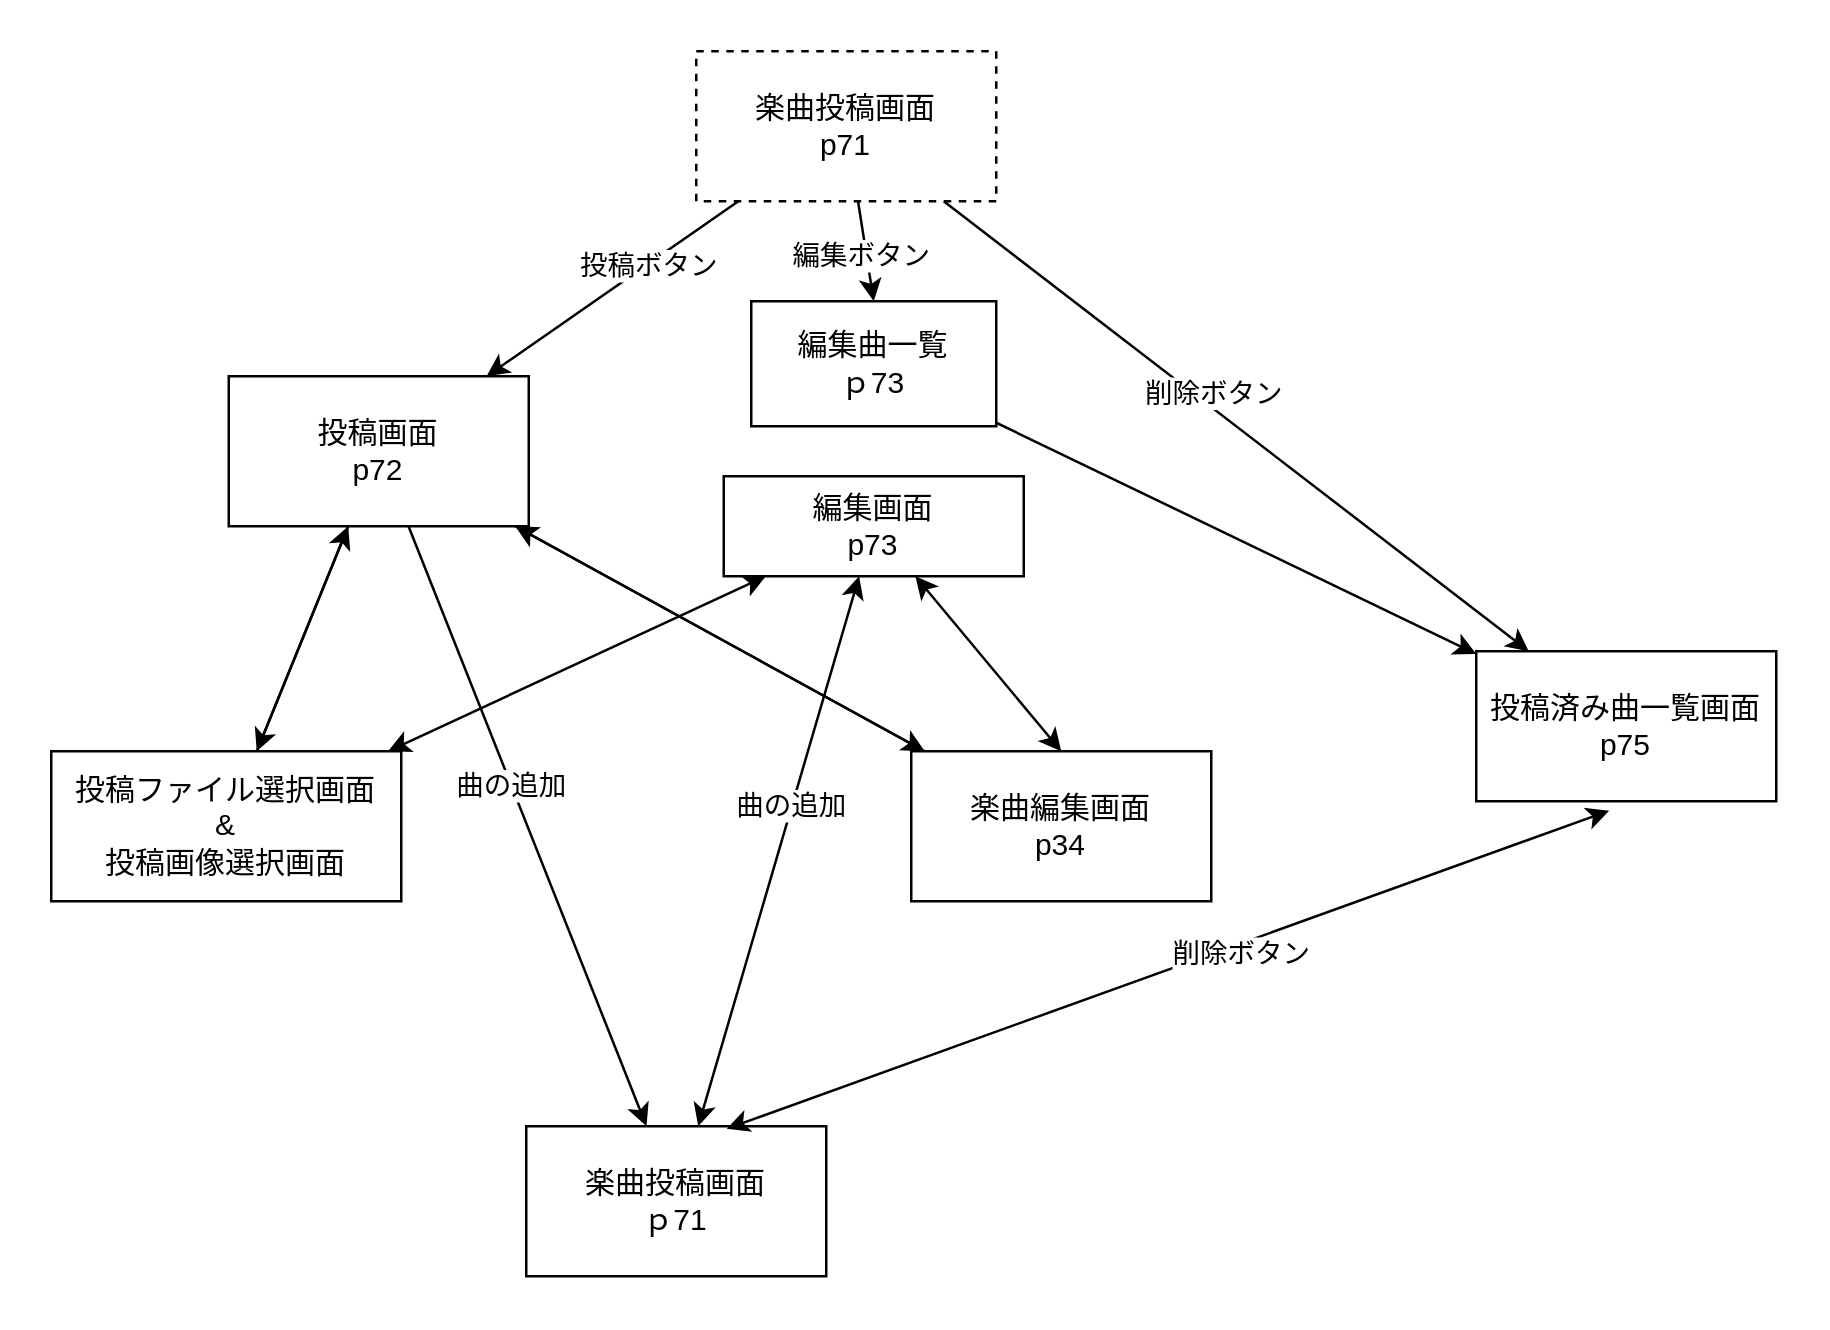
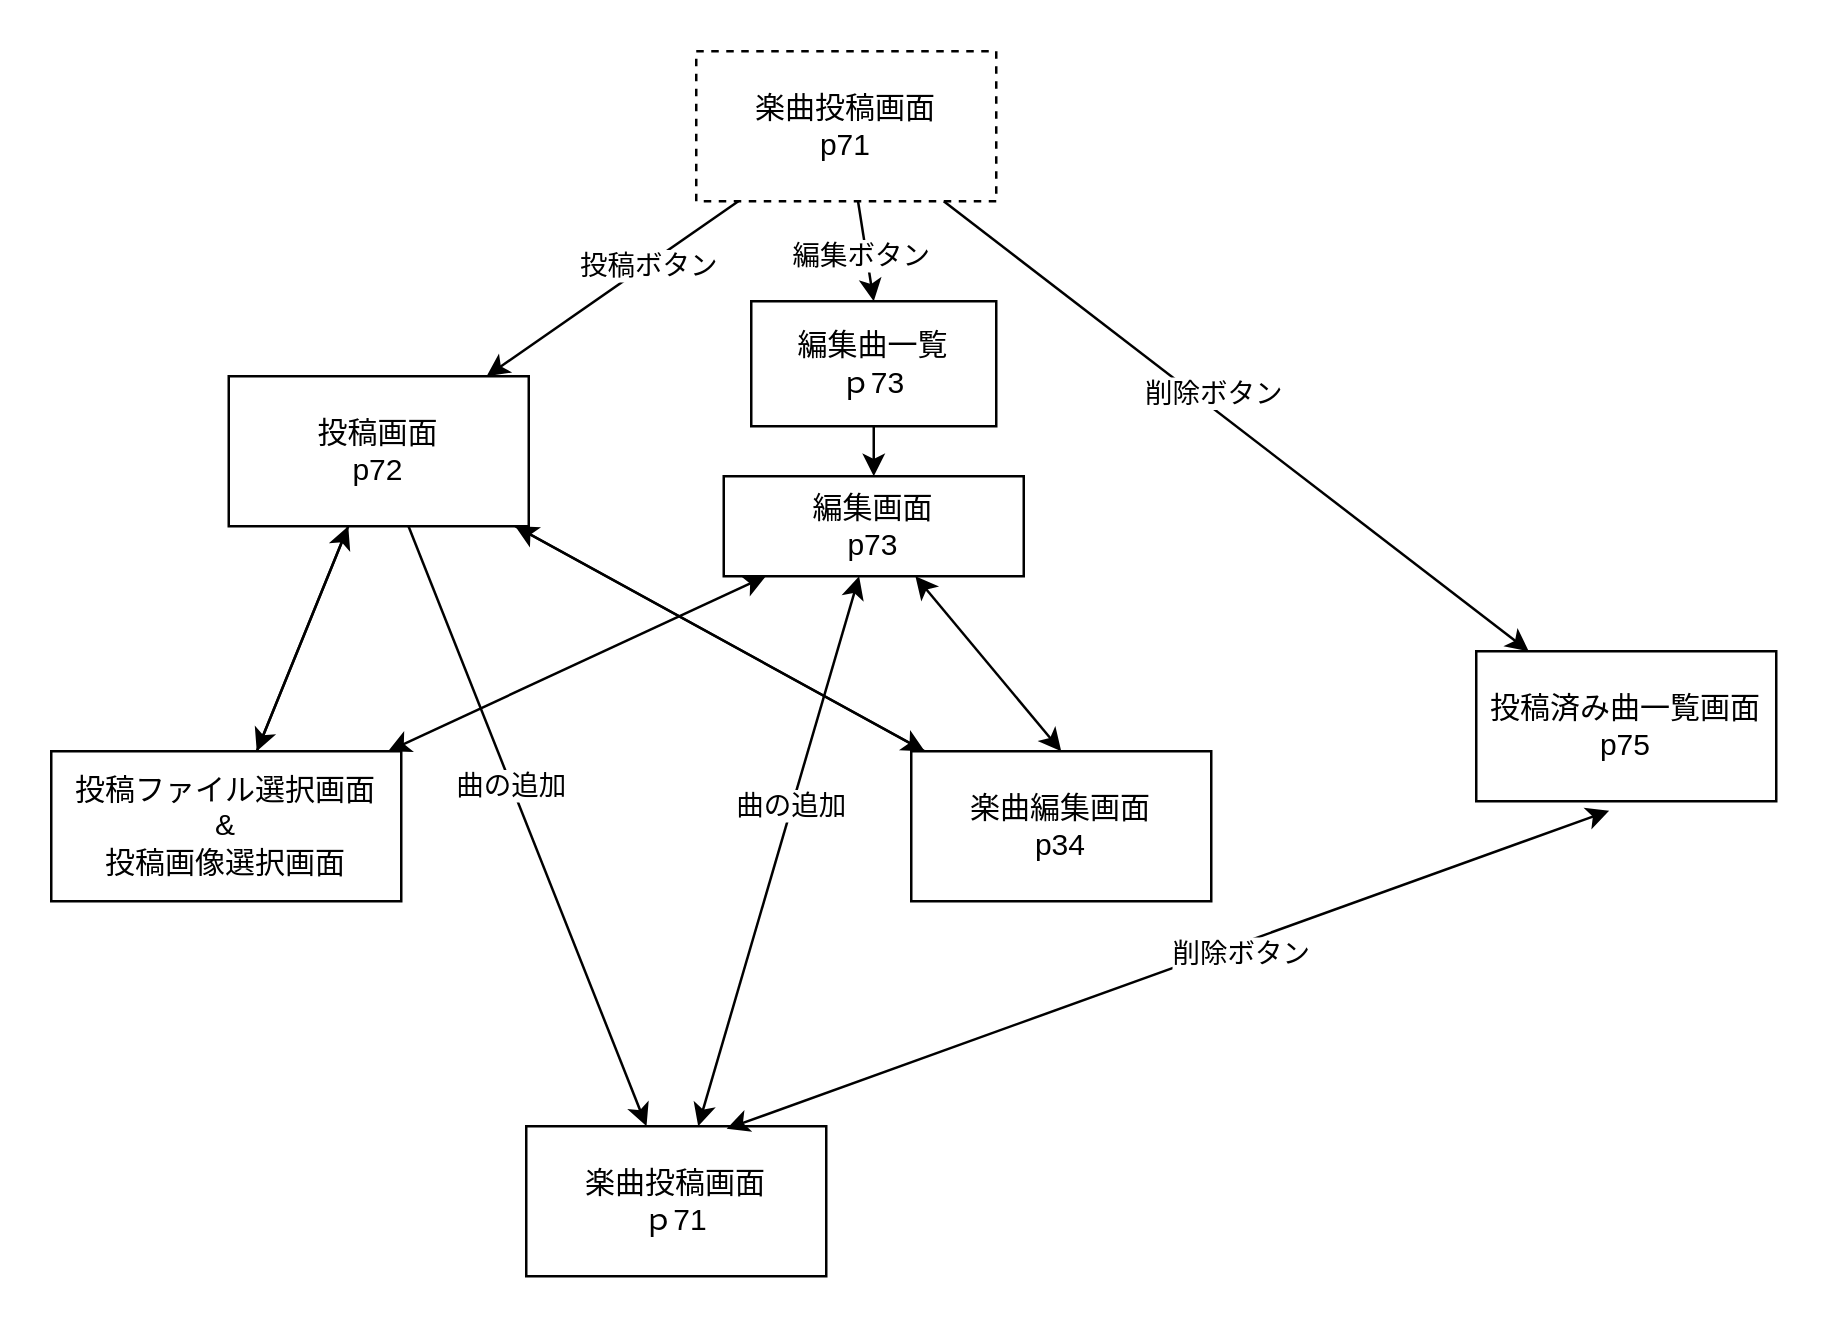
  <mxCell id="0" />
  <mxCell id="1" parent="0" />
  <mxCell id="2" value="" style="rounded=0;orthogonalLoop=1;jettySize=auto;html=1;endArrow=classic;endFill=1;" parent="1" source="8" target="13" edge="1"><mxGeometry relative="1" as="geometry" /></mxCell>
  <mxCell id="3" value="投稿ボタン" style="edgeLabel;html=1;align=center;verticalAlign=middle;resizable=0;points=[];" parent="2" vertex="1" connectable="0"><mxGeometry x="-0.29" relative="1" as="geometry"><mxPoint as="offset" /></mxGeometry></mxCell>
  <mxCell id="4" value="" style="edgeStyle=none;rounded=0;orthogonalLoop=1;jettySize=auto;html=1;endArrow=classic;endFill=1;" parent="1" source="8" target="14" edge="1"><mxGeometry relative="1" as="geometry" /></mxCell>
  <mxCell id="5" value="削除ボタン" style="edgeLabel;html=1;align=center;verticalAlign=middle;resizable=0;points=[];" parent="4" vertex="1" connectable="0"><mxGeometry x="-0.103" y="5" relative="1" as="geometry"><mxPoint as="offset" /></mxGeometry></mxCell>
  <mxCell id="6" value="" style="edgeStyle=none;rounded=0;orthogonalLoop=1;jettySize=auto;html=1;endArrow=classic;endFill=1;entryX=0.5;entryY=0;entryDx=0;entryDy=0;" parent="1" source="8" target="28" edge="1"><mxGeometry relative="1" as="geometry"><mxPoint x="338" y="160" as="targetPoint" /></mxGeometry></mxCell>
  <mxCell id="7" value="編集ボタン" style="edgeLabel;html=1;align=center;verticalAlign=middle;resizable=0;points=[];" parent="6" vertex="1" connectable="0"><mxGeometry x="-0.429" relative="1" as="geometry"><mxPoint x="-1" y="10" as="offset" /></mxGeometry></mxCell>
  <mxCell id="8" value="&lt;span&gt;楽曲投稿画面&lt;br&gt;p71&lt;br&gt;&lt;/span&gt;" style="rounded=0;whiteSpace=wrap;html=1;dashed=1;" parent="1" vertex="1"><mxGeometry x="278" y="20" width="120" height="60" as="geometry" /></mxCell>
  <mxCell id="9" value="" style="edgeStyle=none;rounded=0;orthogonalLoop=1;jettySize=auto;html=1;endArrow=classic;endFill=1;" parent="1" source="13" target="21" edge="1"><mxGeometry relative="1" as="geometry" /></mxCell>
  <mxCell id="10" value="" style="edgeStyle=none;rounded=0;orthogonalLoop=1;jettySize=auto;html=1;endArrow=classic;endFill=1;" parent="1" source="13" target="23" edge="1"><mxGeometry relative="1" as="geometry" /></mxCell>
  <mxCell id="11" value="" style="edgeStyle=none;rounded=0;orthogonalLoop=1;jettySize=auto;html=1;endArrow=classic;endFill=1;startArrow=none;startFill=0;" parent="1" source="13" target="24" edge="1"><mxGeometry relative="1" as="geometry" /></mxCell>
  <mxCell id="12" value="曲の追加" style="edgeLabel;html=1;align=center;verticalAlign=middle;resizable=0;points=[];" parent="11" vertex="1" connectable="0"><mxGeometry x="-0.141" relative="1" as="geometry"><mxPoint as="offset" /></mxGeometry></mxCell>
  <mxCell id="13" value="投稿画面&lt;br&gt;p72" style="rounded=0;whiteSpace=wrap;html=1;" parent="1" vertex="1"><mxGeometry x="91" y="150" width="120" height="60" as="geometry" /></mxCell>
  <mxCell id="14" value="投稿済み曲一覧画面&lt;br&gt;p75" style="rounded=0;whiteSpace=wrap;html=1;" parent="1" vertex="1"><mxGeometry x="590" y="260" width="120" height="60" as="geometry" /></mxCell>
  <mxCell id="15" style="edgeStyle=none;rounded=0;orthogonalLoop=1;jettySize=auto;html=1;startArrow=classic;startFill=1;endArrow=classic;endFill=1;" parent="1" source="19" target="21" edge="1"><mxGeometry relative="1" as="geometry" /></mxCell>
  <mxCell id="16" style="edgeStyle=none;rounded=0;orthogonalLoop=1;jettySize=auto;html=1;entryX=0.5;entryY=0;entryDx=0;entryDy=0;startArrow=classic;startFill=1;endArrow=classic;endFill=1;" parent="1" source="19" target="23" edge="1"><mxGeometry relative="1" as="geometry" /></mxCell>
  <mxCell id="17" style="edgeStyle=none;rounded=0;orthogonalLoop=1;jettySize=auto;html=1;startArrow=classic;startFill=1;endArrow=classic;endFill=1;" parent="1" source="19" target="24" edge="1"><mxGeometry relative="1" as="geometry" /></mxCell>
  <mxCell id="18" value="曲の追加" style="edgeLabel;html=1;align=center;verticalAlign=middle;resizable=0;points=[];" parent="17" vertex="1" connectable="0"><mxGeometry x="-0.166" y="-1" relative="1" as="geometry"><mxPoint as="offset" /></mxGeometry></mxCell>
  <mxCell id="19" value="編集画面&lt;br&gt;p73" style="whiteSpace=wrap;html=1;rounded=0;" parent="1" vertex="1"><mxGeometry x="289" y="190" width="120" height="40" as="geometry" /></mxCell>
  <mxCell id="20" style="edgeStyle=none;rounded=0;orthogonalLoop=1;jettySize=auto;html=1;endArrow=classic;endFill=1;" parent="1" source="21" target="13" edge="1"><mxGeometry relative="1" as="geometry" /></mxCell>
  <mxCell id="21" value="投稿ファイル選択画面&lt;br&gt;&amp;amp;&lt;br&gt;投稿画像選択画面" style="whiteSpace=wrap;html=1;rounded=0;" parent="1" vertex="1"><mxGeometry x="20" y="300" width="140" height="60" as="geometry" /></mxCell>
  <mxCell id="22" style="edgeStyle=none;rounded=0;orthogonalLoop=1;jettySize=auto;html=1;endArrow=classic;endFill=1;" parent="1" source="23" target="13" edge="1"><mxGeometry relative="1" as="geometry" /></mxCell>
  <mxCell id="23" value="楽曲編集画面&lt;br&gt;p34" style="whiteSpace=wrap;html=1;rounded=0;" parent="1" vertex="1"><mxGeometry x="364" y="300" width="120" height="60" as="geometry" /></mxCell>
  <mxCell id="24" value="楽曲投稿画面&lt;br&gt;ｐ71" style="whiteSpace=wrap;html=1;rounded=0;" parent="1" vertex="1"><mxGeometry x="210" y="450" width="120" height="60" as="geometry" /></mxCell>
  <mxCell id="25" style="edgeStyle=none;rounded=0;orthogonalLoop=1;jettySize=auto;html=1;entryX=0.668;entryY=0.017;entryDx=0;entryDy=0;entryPerimeter=0;startArrow=classic;startFill=1;endArrow=classic;endFill=1;exitX=0.443;exitY=1.063;exitDx=0;exitDy=0;exitPerimeter=0;" parent="1" source="14" target="24" edge="1"><mxGeometry relative="1" as="geometry"><mxPoint x="580" y="350.756" as="sourcePoint" /></mxGeometry></mxCell>
  <mxCell id="26" value="削除ボタン" style="edgeLabel;html=1;align=center;verticalAlign=middle;resizable=0;points=[];" parent="25" vertex="1" connectable="0"><mxGeometry x="-0.157" y="3" relative="1" as="geometry"><mxPoint as="offset" /></mxGeometry></mxCell>
- <mxCell id="27" style="rounded=0;orthogonalLoop=1;jettySize=auto;html=1;" parent="1" source="28" target="14" edge="1"><mxGeometry relative="1" as="geometry" /></mxCell>
+ <mxCell id="27" style="rounded=0;orthogonalLoop=1;jettySize=auto;html=1;entryX=0.5;entryY=0;entryDx=0;entryDy=0;" parent="1" source="28" target="19" edge="1"><mxGeometry relative="1" as="geometry" /></mxCell>
  <mxCell id="28" value="編集曲一覧&lt;br&gt;ｐ73" style="rounded=0;whiteSpace=wrap;html=1;" parent="1" vertex="1"><mxGeometry x="300" y="120" width="98" height="50" as="geometry" /></mxCell>
